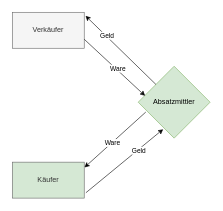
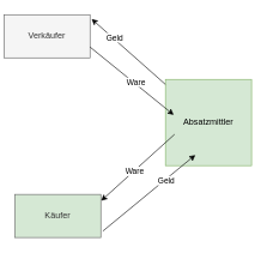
  <mxCell id="0" />
  <mxCell id="1" parent="0" />
- <mxCell id="2" value="Verkäufer" style="rounded=0;whiteSpace=wrap;html=1;fillColor=#f5f5f5;strokeColor=#666666;fontColor=#333333;" parent="1" vertex="1"><mxGeometry x="20" y="20" width="120" height="60" as="geometry" /></mxCell>
+ <mxCell id="2" value="Verkäufer" style="rounded=0;whiteSpace=wrap;html=1;fillColor=#f5f5f5;strokeColor=#666666;fontColor=#333333;" parent="1" vertex="1"><mxGeometry x="5" y="20" width="120" height="60" as="geometry" /></mxCell>
  <mxCell id="3" value="Käufer" style="rounded=0;whiteSpace=wrap;html=1;fillColor=#d5e8d4;strokeColor=#666666;fontColor=#333333;" parent="1" vertex="1"><mxGeometry x="20" y="270" width="120" height="60" as="geometry" /></mxCell>
- <mxCell id="4" value="Absatzmittler" style="rhombus;whiteSpace=wrap;html=1;fillColor=#d5e8d4;strokeColor=#82b366;" parent="1" vertex="1"><mxGeometry x="230" y="110" width="120" height="120" as="geometry" /></mxCell>
+ <mxCell id="4" value="Absatzmittler" style="whiteSpace=wrap;html=1;fillColor=#d5e8d4;strokeColor=#82b366;rounded=0;" parent="1" vertex="1"><mxGeometry x="230" y="110" width="120" height="120" as="geometry" /></mxCell>
  <mxCell id="5" value="" style="endArrow=classic;html=1;exitX=1;exitY=0.75;exitDx=0;exitDy=0;entryX=0.096;entryY=0.411;entryDx=0;entryDy=0;entryPerimeter=0;" parent="1" source="2" target="4" edge="1"><mxGeometry width="50" height="50" relative="1" as="geometry"><mxPoint x="190" y="90" as="sourcePoint" /><mxPoint x="240" y="40" as="targetPoint" /></mxGeometry></mxCell>
  <mxCell id="6" value="Ware" style="edgeLabel;html=1;align=center;verticalAlign=middle;resizable=0;points=[];" parent="5" vertex="1" connectable="0"><mxGeometry x="0.07" y="2" relative="1" as="geometry"><mxPoint as="offset" /></mxGeometry></mxCell>
  <mxCell id="7" value="" style="endArrow=classic;html=1;exitX=0.106;exitY=0.637;exitDx=0;exitDy=0;entryX=1.004;entryY=0.147;entryDx=0;entryDy=0;exitPerimeter=0;entryPerimeter=0;" parent="1" source="4" target="3" edge="1"><mxGeometry width="50" height="50" relative="1" as="geometry"><mxPoint x="250" y="310" as="sourcePoint" /><mxPoint x="300" y="260" as="targetPoint" /></mxGeometry></mxCell>
  <mxCell id="8" value="Ware" style="edgeLabel;html=1;align=center;verticalAlign=middle;resizable=0;points=[];" parent="7" vertex="1" connectable="0"><mxGeometry x="0.103" relative="1" as="geometry"><mxPoint as="offset" /></mxGeometry></mxCell>
  <mxCell id="9" value="" style="endArrow=classic;html=1;exitX=1.023;exitY=0.851;exitDx=0;exitDy=0;entryX=0.347;entryY=0.876;entryDx=0;entryDy=0;entryPerimeter=0;exitPerimeter=0;" parent="1" source="3" target="4" edge="1"><mxGeometry width="50" height="50" relative="1" as="geometry"><mxPoint x="190" y="360" as="sourcePoint" /><mxPoint x="240" y="310" as="targetPoint" /></mxGeometry></mxCell>
  <mxCell id="10" value="Geld" style="edgeLabel;html=1;align=center;verticalAlign=middle;resizable=0;points=[];" parent="9" vertex="1" connectable="0"><mxGeometry x="0.354" y="-1" relative="1" as="geometry"><mxPoint as="offset" /></mxGeometry></mxCell>
  <mxCell id="11" value="" style="endArrow=classic;html=1;entryX=1.018;entryY=0.099;entryDx=0;entryDy=0;entryPerimeter=0;" parent="1" source="4" target="2" edge="1"><mxGeometry width="50" height="50" relative="1" as="geometry"><mxPoint x="10" y="400" as="sourcePoint" /><mxPoint x="60" y="350" as="targetPoint" /></mxGeometry></mxCell>
  <mxCell id="12" value="Geld" style="edgeLabel;html=1;align=center;verticalAlign=middle;resizable=0;points=[];" parent="11" vertex="1" connectable="0"><mxGeometry x="0.413" y="-1" relative="1" as="geometry"><mxPoint as="offset" /></mxGeometry></mxCell>
